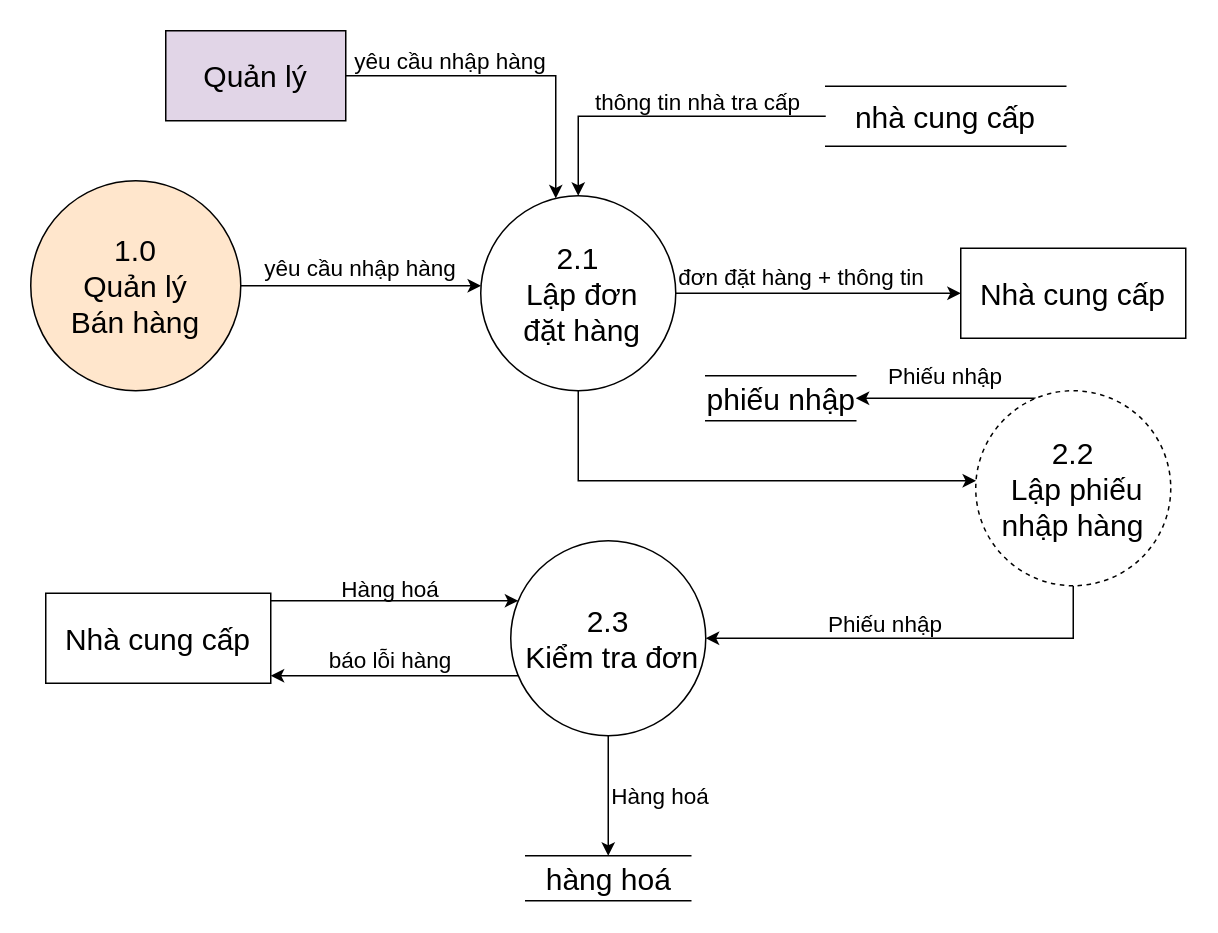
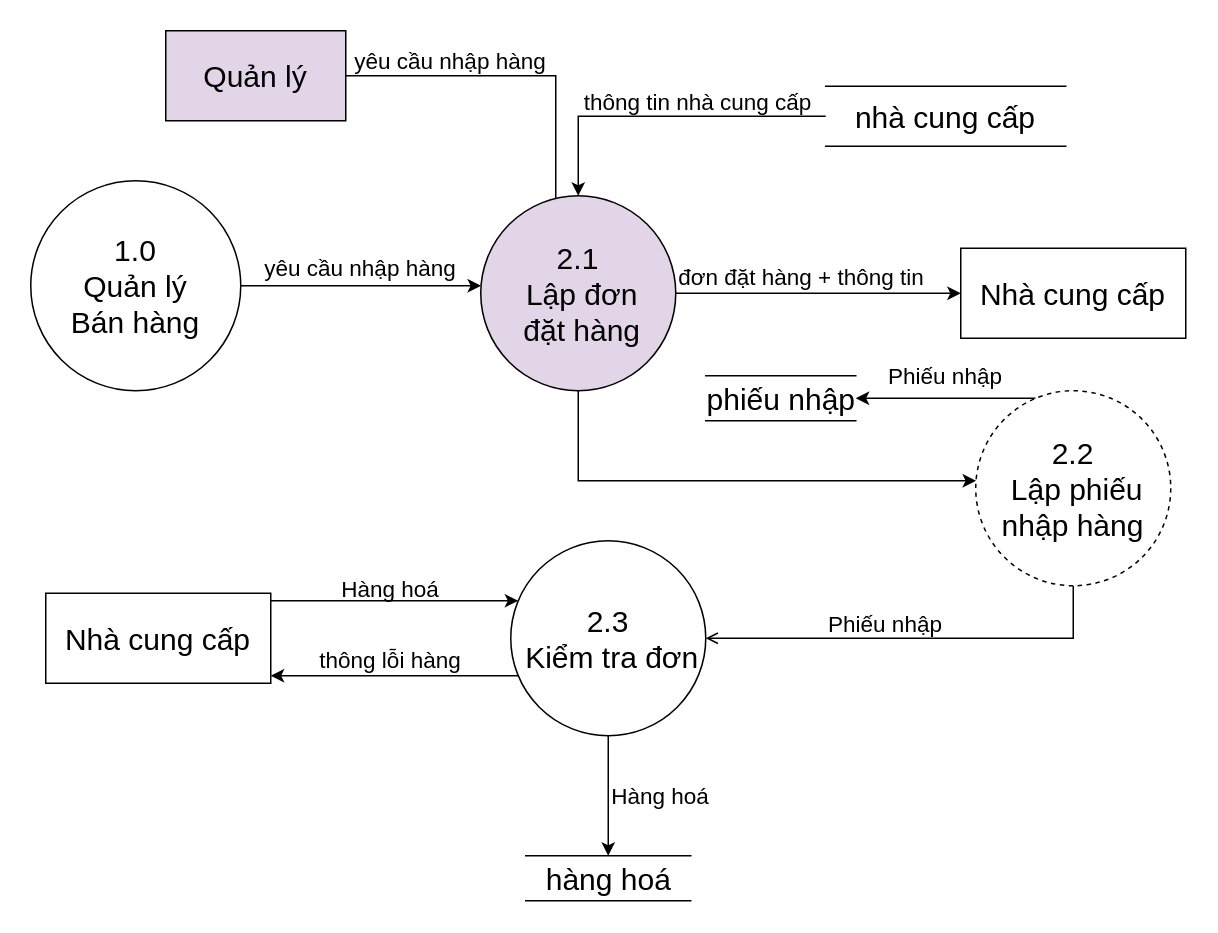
  <mxCell id="0" />
  <mxCell id="1" parent="0" />
  <mxCell id="2" style="edgeStyle=orthogonalEdgeStyle;rounded=0;orthogonalLoop=1;jettySize=auto;html=1;" parent="1" source="4" target="5" edge="1"><mxGeometry relative="1" as="geometry" /></mxCell>
  <mxCell id="3" style="edgeStyle=orthogonalEdgeStyle;rounded=0;orthogonalLoop=1;jettySize=auto;html=1;" parent="1" source="4" target="10" edge="1"><mxGeometry relative="1" as="geometry"><Array as="points"><mxPoint x="385" y="320" /></Array></mxGeometry></mxCell>
- <mxCell id="4" value="&lt;font style=&quot;font-size: 20px&quot;&gt;2.1&lt;br&gt;&amp;nbsp;Lập đơn&lt;br&gt;&amp;nbsp;đặt hàng&lt;br&gt;&lt;/font&gt;" style="ellipse;whiteSpace=wrap;html=1;aspect=fixed;" parent="1" vertex="1"><mxGeometry x="320" y="130" width="130" height="130" as="geometry" /></mxCell>
+ <mxCell id="4" value="&lt;font style=&quot;font-size: 20px&quot;&gt;2.1&lt;br&gt;&amp;nbsp;Lập đơn&lt;br&gt;&amp;nbsp;đặt hàng&lt;br&gt;&lt;/font&gt;" style="ellipse;whiteSpace=wrap;html=1;aspect=fixed;fillColor=#e1d5e7;" parent="1" vertex="1"><mxGeometry x="320" y="130" width="130" height="130" as="geometry" /></mxCell>
  <mxCell id="5" value="&lt;font style=&quot;font-size: 20px&quot;&gt;Nhà cung cấp&lt;/font&gt;" style="rounded=0;whiteSpace=wrap;html=1;" parent="1" vertex="1"><mxGeometry x="640" y="165" width="150" height="60" as="geometry" /></mxCell>
  <mxCell id="6" style="edgeStyle=orthogonalEdgeStyle;rounded=0;orthogonalLoop=1;jettySize=auto;html=1;" parent="1" source="7" target="4" edge="1"><mxGeometry relative="1" as="geometry"><Array as="points"><mxPoint x="280" y="190" /><mxPoint x="280" y="190" /></Array></mxGeometry></mxCell>
- <mxCell id="7" value="&lt;font style=&quot;font-size: 20px&quot;&gt;1.0&lt;br&gt;Quản lý &lt;br&gt;Bán hàng&lt;br&gt;&lt;/font&gt;" style="ellipse;whiteSpace=wrap;html=1;aspect=fixed;fillColor=#ffe6cc;" parent="1" vertex="1"><mxGeometry x="20" y="120" width="140" height="140" as="geometry" /></mxCell>
+ <mxCell id="7" value="&lt;font style=&quot;font-size: 20px&quot;&gt;1.0&lt;br&gt;Quản lý &lt;br&gt;Bán hàng&lt;br&gt;&lt;/font&gt;" style="ellipse;whiteSpace=wrap;html=1;aspect=fixed;" parent="1" vertex="1"><mxGeometry x="20" y="120" width="140" height="140" as="geometry" /></mxCell>
  <mxCell id="8" style="edgeStyle=orthogonalEdgeStyle;rounded=0;orthogonalLoop=1;jettySize=auto;html=1;" parent="1" source="10" target="14" edge="1"><mxGeometry relative="1" as="geometry"><Array as="points"><mxPoint x="620" y="265" /><mxPoint x="620" y="265" /></Array></mxGeometry></mxCell>
- <mxCell id="9" style="edgeStyle=orthogonalEdgeStyle;rounded=0;orthogonalLoop=1;jettySize=auto;html=1;entryX=1;entryY=0.5;entryDx=0;entryDy=0;" parent="1" source="10" target="13" edge="1"><mxGeometry relative="1" as="geometry"><Array as="points"><mxPoint x="715" y="425" /></Array></mxGeometry></mxCell>
+ <mxCell id="9" style="edgeStyle=orthogonalEdgeStyle;rounded=0;orthogonalLoop=1;jettySize=auto;html=1;entryX=1;entryY=0.5;entryDx=0;entryDy=0;endArrow=open;" parent="1" source="10" target="13" edge="1"><mxGeometry relative="1" as="geometry"><Array as="points"><mxPoint x="715" y="425" /></Array></mxGeometry></mxCell>
  <mxCell id="10" value="&lt;font style=&quot;font-size: 20px&quot;&gt;2.2&lt;br&gt;&amp;nbsp;Lập phiếu nhập hàng&lt;br&gt;&lt;/font&gt;" style="ellipse;whiteSpace=wrap;html=1;aspect=fixed;dashed=1;" parent="1" vertex="1"><mxGeometry x="650" y="260" width="130" height="130" as="geometry" /></mxCell>
  <mxCell id="11" style="edgeStyle=orthogonalEdgeStyle;rounded=0;orthogonalLoop=1;jettySize=auto;html=1;entryX=0.5;entryY=0;entryDx=0;entryDy=0;" parent="1" source="13" target="22" edge="1"><mxGeometry relative="1" as="geometry" /></mxCell>
  <mxCell id="12" style="edgeStyle=orthogonalEdgeStyle;rounded=0;orthogonalLoop=1;jettySize=auto;html=1;" edge="1" parent="1" source="13" target="16"><mxGeometry relative="1" as="geometry"><Array as="points"><mxPoint x="260" y="450" /><mxPoint x="260" y="450" /></Array></mxGeometry></mxCell>
  <mxCell id="13" value="&lt;font style=&quot;font-size: 20px&quot;&gt;2.3&lt;br&gt;&amp;nbsp;Kiểm tra đơn&lt;br&gt;&lt;/font&gt;" style="ellipse;whiteSpace=wrap;html=1;aspect=fixed;" parent="1" vertex="1"><mxGeometry x="340" y="360" width="130" height="130" as="geometry" /></mxCell>
  <mxCell id="14" value="&lt;font style=&quot;font-size: 20px&quot;&gt;phiếu nhập&lt;/font&gt;" style="html=1;dashed=0;whitespace=wrap;shape=partialRectangle;right=0;left=0;" parent="1" vertex="1"><mxGeometry x="470" y="250" width="100" height="30" as="geometry" /></mxCell>
  <mxCell id="15" style="edgeStyle=orthogonalEdgeStyle;rounded=0;orthogonalLoop=1;jettySize=auto;html=1;" parent="1" source="16" target="13" edge="1"><mxGeometry relative="1" as="geometry"><Array as="points"><mxPoint x="260" y="400" /><mxPoint x="260" y="400" /></Array></mxGeometry></mxCell>
  <mxCell id="16" value="&lt;font style=&quot;font-size: 20px&quot;&gt;Nhà cung cấp&lt;/font&gt;" style="rounded=0;whiteSpace=wrap;html=1;" parent="1" vertex="1"><mxGeometry x="30" y="395" width="150" height="60" as="geometry" /></mxCell>
  <mxCell id="17" value="&lt;span style=&quot;font-size: 15px&quot;&gt;yêu cầu nhập hàng&lt;/span&gt;" style="text;html=1;strokeColor=none;fillColor=none;align=center;verticalAlign=middle;whiteSpace=wrap;rounded=0;" parent="1" vertex="1"><mxGeometry x="150" y="168" width="180" height="20" as="geometry" /></mxCell>
  <mxCell id="18" value="&lt;span style=&quot;font-size: 15px&quot;&gt;đơn đặt hàng + thông tin&lt;/span&gt;" style="text;html=1;strokeColor=none;fillColor=none;align=center;verticalAlign=middle;whiteSpace=wrap;rounded=0;" parent="1" vertex="1"><mxGeometry x="444" y="174" width="180" height="20" as="geometry" /></mxCell>
  <mxCell id="19" value="&lt;span style=&quot;font-size: 15px&quot;&gt;Phiếu nhập&lt;br&gt;&lt;/span&gt;" style="text;html=1;strokeColor=none;fillColor=none;align=center;verticalAlign=middle;whiteSpace=wrap;rounded=0;" parent="1" vertex="1"><mxGeometry x="500" y="405" width="180" height="20" as="geometry" /></mxCell>
  <mxCell id="20" value="&lt;span style=&quot;font-size: 15px&quot;&gt;Hàng hoá&lt;br&gt;&lt;/span&gt;" style="text;html=1;strokeColor=none;fillColor=none;align=center;verticalAlign=middle;whiteSpace=wrap;rounded=0;" parent="1" vertex="1"><mxGeometry x="170" y="382" width="180" height="20" as="geometry" /></mxCell>
- <mxCell id="21" value="&lt;span style=&quot;font-size: 15px&quot;&gt;báo lỗi hàng&lt;br&gt;&lt;/span&gt;" style="text;html=1;strokeColor=none;fillColor=none;align=center;verticalAlign=middle;whiteSpace=wrap;rounded=0;" parent="1" vertex="1"><mxGeometry x="170" y="429" width="180" height="20" as="geometry" /></mxCell>
+ <mxCell id="21" value="&lt;span style=&quot;font-size: 15px&quot;&gt;thông lỗi hàng&lt;br&gt;&lt;/span&gt;" style="text;html=1;strokeColor=none;fillColor=none;align=center;verticalAlign=middle;whiteSpace=wrap;rounded=0;" parent="1" vertex="1"><mxGeometry x="170" y="429" width="180" height="20" as="geometry" /></mxCell>
  <mxCell id="22" value="&lt;span style=&quot;font-size: 20px&quot;&gt;hàng hoá&lt;br&gt;&lt;/span&gt;" style="html=1;dashed=0;whitespace=wrap;shape=partialRectangle;right=0;left=0;" parent="1" vertex="1"><mxGeometry x="350" y="570" width="110" height="30" as="geometry" /></mxCell>
  <mxCell id="23" value="&lt;span style=&quot;font-size: 15px&quot;&gt;Hàng hoá&lt;br&gt;&lt;/span&gt;" style="text;html=1;strokeColor=none;fillColor=none;align=center;verticalAlign=middle;whiteSpace=wrap;rounded=0;" vertex="1" parent="1"><mxGeometry x="350" y="520" width="180" height="20" as="geometry" /></mxCell>
  <mxCell id="24" style="edgeStyle=orthogonalEdgeStyle;rounded=0;orthogonalLoop=1;jettySize=auto;html=1;" edge="1" parent="1" source="25" target="4"><mxGeometry relative="1" as="geometry" /></mxCell>
  <mxCell id="25" value="&lt;span style=&quot;font-size: 20px&quot;&gt;nhà cung cấp&lt;/span&gt;" style="shape=partialRectangle;whiteSpace=wrap;html=1;left=0;right=0;fillColor=none;" vertex="1" parent="1"><mxGeometry x="550" y="57" width="160" height="40" as="geometry" /></mxCell>
- <mxCell id="26" value="thông tin nhà tra cấp" style="text;html=1;strokeColor=none;fillColor=none;align=center;verticalAlign=middle;whiteSpace=wrap;rounded=0;fontSize=15;" vertex="1" parent="1"><mxGeometry x="360" y="57" width="210" height="20" as="geometry" /></mxCell>
- <mxCell id="27" style="edgeStyle=orthogonalEdgeStyle;rounded=0;orthogonalLoop=1;jettySize=auto;html=1;" edge="1" parent="1" source="28" target="4"><mxGeometry relative="1" as="geometry"><Array as="points"><mxPoint x="370" y="50" /></Array></mxGeometry></mxCell>
+ <mxCell id="26" value="thông tin nhà cung cấp" style="text;html=1;strokeColor=none;fillColor=none;align=center;verticalAlign=middle;whiteSpace=wrap;rounded=0;fontSize=15;" vertex="1" parent="1"><mxGeometry x="360" y="57" width="210" height="20" as="geometry" /></mxCell>
+ <mxCell id="27" style="edgeStyle=orthogonalEdgeStyle;rounded=0;orthogonalLoop=1;jettySize=auto;html=1;endArrow=none;" edge="1" parent="1" source="28" target="4"><mxGeometry relative="1" as="geometry"><Array as="points"><mxPoint x="370" y="50" /></Array></mxGeometry></mxCell>
  <mxCell id="28" value="&lt;font style=&quot;font-size: 20px&quot;&gt;Quản lý&lt;/font&gt;" style="rounded=0;whiteSpace=wrap;html=1;fillColor=#e1d5e7;" vertex="1" parent="1"><mxGeometry x="110" y="20" width="120" height="60" as="geometry" /></mxCell>
  <mxCell id="29" value="&lt;span style=&quot;font-size: 15px&quot;&gt;yêu cầu nhập hàng&lt;/span&gt;" style="text;html=1;strokeColor=none;fillColor=none;align=center;verticalAlign=middle;whiteSpace=wrap;rounded=0;" vertex="1" parent="1"><mxGeometry x="210" y="30" width="180" height="20" as="geometry" /></mxCell>
  <mxCell id="30" value="&lt;span style=&quot;font-size: 15px&quot;&gt;Phiếu nhập&lt;br&gt;&lt;/span&gt;" style="text;html=1;strokeColor=none;fillColor=none;align=center;verticalAlign=middle;whiteSpace=wrap;rounded=0;" vertex="1" parent="1"><mxGeometry x="540" y="240" width="180" height="20" as="geometry" /></mxCell>
